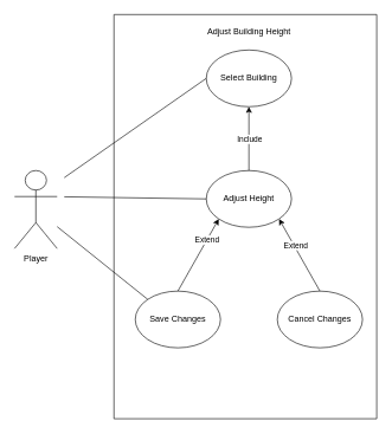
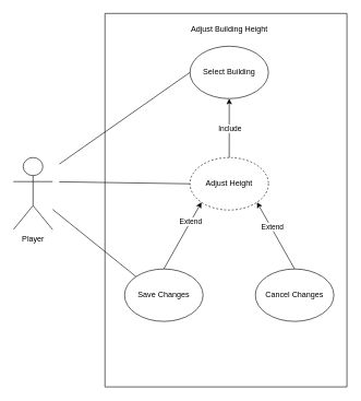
  <mxCell id="0" />
  <mxCell id="1" parent="0" />
  <mxCell id="2" value="Player" style="shape=umlActor;verticalLabelPosition=bottom;verticalAlign=top;html=1;outlineConnect=0;" vertex="1" parent="1"><mxGeometry x="20" y="240" width="60" height="110" as="geometry" /></mxCell>
  <mxCell id="3" value="Save Changes" style="ellipse;whiteSpace=wrap;html=1;" vertex="1" parent="1"><mxGeometry x="190" y="410" width="120" height="80" as="geometry" /></mxCell>
  <mxCell id="4" value="Cancel Changes" style="ellipse;whiteSpace=wrap;html=1;" vertex="1" parent="1"><mxGeometry x="390" y="410" width="120" height="80" as="geometry" /></mxCell>
- <mxCell id="5" value="Adjust Height" style="ellipse;whiteSpace=wrap;html=1;" vertex="1" parent="1"><mxGeometry x="290" y="240" width="120" height="80" as="geometry" /></mxCell>
+ <mxCell id="5" value="Adjust Height" style="ellipse;whiteSpace=wrap;html=1;dashed=1;" vertex="1" parent="1"><mxGeometry x="290" y="240" width="120" height="80" as="geometry" /></mxCell>
  <mxCell id="6" value="Select Building" style="ellipse;whiteSpace=wrap;html=1;" vertex="1" parent="1"><mxGeometry x="290" y="70" width="120" height="80" as="geometry" /></mxCell>
  <mxCell id="7" value="" style="endArrow=none;html=1;rounded=0;entryX=0;entryY=0.5;entryDx=0;entryDy=0;" edge="1" parent="1" target="6"><mxGeometry width="50" height="50" relative="1" as="geometry"><mxPoint x="90" y="250" as="sourcePoint" /><mxPoint x="380" y="410" as="targetPoint" /></mxGeometry></mxCell>
  <mxCell id="8" value="" style="endArrow=none;html=1;rounded=0;entryX=0;entryY=0;entryDx=0;entryDy=0;" edge="1" parent="1" source="2" target="3"><mxGeometry width="50" height="50" relative="1" as="geometry"><mxPoint x="110" y="297" as="sourcePoint" /><mxPoint x="310" y="207" as="targetPoint" /></mxGeometry></mxCell>
  <mxCell id="9" value="" style="endArrow=none;html=1;rounded=0;entryX=0;entryY=0.5;entryDx=0;entryDy=0;" edge="1" parent="1" target="5"><mxGeometry width="50" height="50" relative="1" as="geometry"><mxPoint x="90" y="277" as="sourcePoint" /><mxPoint x="320" y="217" as="targetPoint" /></mxGeometry></mxCell>
  <mxCell id="10" value="" style="endArrow=classic;html=1;rounded=0;exitX=0.5;exitY=0;exitDx=0;exitDy=0;entryX=0;entryY=1;entryDx=0;entryDy=0;" edge="1" parent="1" source="3" target="5"><mxGeometry width="50" height="50" relative="1" as="geometry"><mxPoint x="330" y="460" as="sourcePoint" /><mxPoint x="380" y="410" as="targetPoint" /></mxGeometry></mxCell>
  <mxCell id="11" value="Extend" style="edgeLabel;html=1;align=center;verticalAlign=middle;resizable=0;points=[];" vertex="1" connectable="0" parent="10"><mxGeometry x="0.395" relative="1" as="geometry"><mxPoint y="-1" as="offset" /></mxGeometry></mxCell>
  <mxCell id="12" value="" style="endArrow=classic;html=1;rounded=0;exitX=0.5;exitY=0;exitDx=0;exitDy=0;entryX=1;entryY=1;entryDx=0;entryDy=0;" edge="1" parent="1" source="4" target="5"><mxGeometry width="50" height="50" relative="1" as="geometry"><mxPoint x="340" y="470" as="sourcePoint" /><mxPoint x="390" y="420" as="targetPoint" /></mxGeometry></mxCell>
  <mxCell id="13" value="Extend" style="edgeLabel;html=1;align=center;verticalAlign=middle;resizable=0;points=[];" vertex="1" connectable="0" parent="12"><mxGeometry x="0.255" y="-2" relative="1" as="geometry"><mxPoint as="offset" /></mxGeometry></mxCell>
  <mxCell id="14" value="" style="endArrow=classic;html=1;rounded=0;entryX=0.5;entryY=1;entryDx=0;entryDy=0;exitX=0.5;exitY=0;exitDx=0;exitDy=0;" edge="1" parent="1" source="5" target="6"><mxGeometry width="50" height="50" relative="1" as="geometry"><mxPoint x="330" y="460" as="sourcePoint" /><mxPoint x="380" y="410" as="targetPoint" /></mxGeometry></mxCell>
  <mxCell id="15" value="Include" style="edgeLabel;html=1;align=center;verticalAlign=middle;resizable=0;points=[];" vertex="1" connectable="0" parent="14"><mxGeometry relative="1" as="geometry"><mxPoint as="offset" /></mxGeometry></mxCell>
  <mxCell id="16" value="" style="swimlane;startSize=0;" vertex="1" parent="1"><mxGeometry x="160" y="20" width="370" height="570" as="geometry" /></mxCell>
  <mxCell id="17" value="Adjust Building Height" style="text;html=1;align=center;verticalAlign=middle;resizable=0;points=[];autosize=1;strokeColor=none;fillColor=none;" vertex="1" parent="16"><mxGeometry x="120" y="10" width="140" height="30" as="geometry" /></mxCell>
